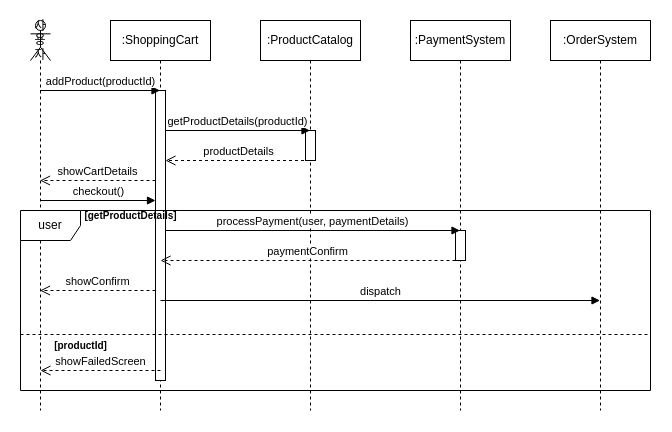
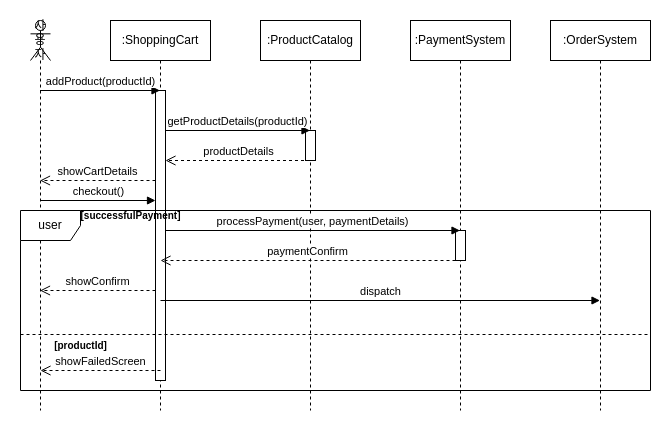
  <mxCell id="0" />
  <mxCell id="1" parent="0" />
  <mxCell id="2" value="사용자" style="shape=umlLifeline;perimeter=lifelinePerimeter;whiteSpace=wrap;html=1;container=1;dropTarget=0;collapsible=0;recursiveResize=0;outlineConnect=0;portConstraint=eastwest;newEdgeStyle={&quot;curved&quot;:0,&quot;rounded&quot;:0};participant=umlActor;size=40;" vertex="1" parent="1"><mxGeometry x="30" y="20" width="20" height="390" as="geometry" /></mxCell>
  <mxCell id="3" value=":ShoppingCart" style="shape=umlLifeline;perimeter=lifelinePerimeter;whiteSpace=wrap;html=1;container=1;dropTarget=0;collapsible=0;recursiveResize=0;outlineConnect=0;portConstraint=eastwest;newEdgeStyle={&quot;curved&quot;:0,&quot;rounded&quot;:0};" vertex="1" parent="1"><mxGeometry x="110" y="20" width="100" height="390" as="geometry" /></mxCell>
  <mxCell id="4" value="" style="html=1;points=[[0,0,0,0,5],[0,1,0,0,-5],[1,0,0,0,5],[1,1,0,0,-5]];perimeter=orthogonalPerimeter;outlineConnect=0;targetShapes=umlLifeline;portConstraint=eastwest;newEdgeStyle={&quot;curved&quot;:0,&quot;rounded&quot;:0};" vertex="1" parent="3"><mxGeometry x="45" y="70" width="10" height="290" as="geometry" /></mxCell>
  <mxCell id="5" value=":ProductCatalog" style="shape=umlLifeline;perimeter=lifelinePerimeter;whiteSpace=wrap;html=1;container=1;dropTarget=0;collapsible=0;recursiveResize=0;outlineConnect=0;portConstraint=eastwest;newEdgeStyle={&quot;curved&quot;:0,&quot;rounded&quot;:0};" vertex="1" parent="1"><mxGeometry x="260" y="20" width="100" height="390" as="geometry" /></mxCell>
  <mxCell id="6" value="" style="html=1;points=[[0,0,0,0,5],[0,1,0,0,-5],[1,0,0,0,5],[1,1,0,0,-5]];perimeter=orthogonalPerimeter;outlineConnect=0;targetShapes=umlLifeline;portConstraint=eastwest;newEdgeStyle={&quot;curved&quot;:0,&quot;rounded&quot;:0};" vertex="1" parent="5"><mxGeometry x="45" y="110" width="10" height="30" as="geometry" /></mxCell>
  <mxCell id="7" value=":PaymentSystem" style="shape=umlLifeline;perimeter=lifelinePerimeter;whiteSpace=wrap;html=1;container=1;dropTarget=0;collapsible=0;recursiveResize=0;outlineConnect=0;portConstraint=eastwest;newEdgeStyle={&quot;curved&quot;:0,&quot;rounded&quot;:0};" vertex="1" parent="1"><mxGeometry x="410" y="20" width="100" height="390" as="geometry" /></mxCell>
  <mxCell id="8" value="" style="html=1;points=[[0,0,0,0,5],[0,1,0,0,-5],[1,0,0,0,5],[1,1,0,0,-5]];perimeter=orthogonalPerimeter;outlineConnect=0;targetShapes=umlLifeline;portConstraint=eastwest;newEdgeStyle={&quot;curved&quot;:0,&quot;rounded&quot;:0};" vertex="1" parent="7"><mxGeometry x="45" y="210" width="10" height="30" as="geometry" /></mxCell>
  <mxCell id="9" value=":OrderSystem" style="shape=umlLifeline;perimeter=lifelinePerimeter;whiteSpace=wrap;html=1;container=1;dropTarget=0;collapsible=0;recursiveResize=0;outlineConnect=0;portConstraint=eastwest;newEdgeStyle={&quot;curved&quot;:0,&quot;rounded&quot;:0};" vertex="1" parent="1"><mxGeometry x="550" y="20" width="100" height="390" as="geometry" /></mxCell>
  <mxCell id="10" value="addProduct(productId)" style="html=1;verticalAlign=bottom;endArrow=block;curved=0;rounded=0;" edge="1" parent="1"><mxGeometry width="80" relative="1" as="geometry"><mxPoint x="39.5" y="90" as="sourcePoint" /><mxPoint x="159.5" y="90" as="targetPoint" /></mxGeometry></mxCell>
  <mxCell id="11" value="getProductDetails(productId)" style="html=1;verticalAlign=bottom;endArrow=block;curved=0;rounded=0;" edge="1" parent="1"><mxGeometry width="80" relative="1" as="geometry"><mxPoint x="165" y="130" as="sourcePoint" /><mxPoint x="309.5" y="130" as="targetPoint" /></mxGeometry></mxCell>
  <mxCell id="12" value="productDetails" style="html=1;verticalAlign=bottom;endArrow=open;dashed=1;endSize=8;curved=0;rounded=0;" edge="1" parent="1" target="4"><mxGeometry relative="1" as="geometry"><mxPoint x="309.5" y="160" as="sourcePoint" /><mxPoint x="100" y="190" as="targetPoint" /></mxGeometry></mxCell>
  <mxCell id="13" value="showCartDetails" style="html=1;verticalAlign=bottom;endArrow=open;dashed=1;endSize=8;curved=0;rounded=0;" edge="1" parent="1"><mxGeometry relative="1" as="geometry"><mxPoint x="155" y="180" as="sourcePoint" /><mxPoint x="39.5" y="180" as="targetPoint" /></mxGeometry></mxCell>
  <mxCell id="14" value="checkout()" style="html=1;verticalAlign=bottom;endArrow=block;curved=0;rounded=0;exitX=0.5;exitY=0.633;exitDx=0;exitDy=0;exitPerimeter=0;" edge="1" parent="1" target="4"><mxGeometry x="0.004" width="80" relative="1" as="geometry"><mxPoint x="40" y="200" as="sourcePoint" /><mxPoint x="150" y="200" as="targetPoint" /><mxPoint as="offset" /></mxGeometry></mxCell>
  <mxCell id="15" value="processPayment(user, paymentDetails)" style="html=1;verticalAlign=bottom;endArrow=block;curved=0;rounded=0;" edge="1" parent="1" target="7"><mxGeometry width="80" relative="1" as="geometry"><mxPoint x="165.25" y="230" as="sourcePoint" /><mxPoint x="454.75" y="230" as="targetPoint" /></mxGeometry></mxCell>
  <mxCell id="16" value="paymentConfirm" style="html=1;verticalAlign=bottom;endArrow=open;dashed=1;endSize=8;curved=0;rounded=0;" edge="1" parent="1" source="8"><mxGeometry x="0.002" relative="1" as="geometry"><mxPoint x="450" y="260" as="sourcePoint" /><mxPoint x="160" y="260" as="targetPoint" /><mxPoint as="offset" /></mxGeometry></mxCell>
  <mxCell id="17" value="showConfirm" style="html=1;verticalAlign=bottom;endArrow=open;dashed=1;endSize=8;curved=0;rounded=0;" edge="1" parent="1"><mxGeometry x="0.004" relative="1" as="geometry"><mxPoint x="155" y="290" as="sourcePoint" /><mxPoint x="39.5" y="290" as="targetPoint" /><mxPoint as="offset" /></mxGeometry></mxCell>
  <mxCell id="18" value="dispatch" style="html=1;verticalAlign=bottom;endArrow=block;curved=0;rounded=0;" edge="1" parent="1" target="9"><mxGeometry width="80" relative="1" as="geometry"><mxPoint x="160" y="300" as="sourcePoint" /><mxPoint x="240" y="300" as="targetPoint" /></mxGeometry></mxCell>
  <mxCell id="19" value="user" style="shape=umlFrame;whiteSpace=wrap;html=1;pointerEvents=0;" vertex="1" parent="1"><mxGeometry x="20" y="210" width="630" height="180" as="geometry" /></mxCell>
- <mxCell id="20" value="[getProductDetails]" style="text;html=1;align=center;verticalAlign=middle;resizable=0;points=[];autosize=1;strokeColor=none;fillColor=none;fontSize=10;fontStyle=1" vertex="1" parent="1"><mxGeometry x="70" y="200" width="120" height="30" as="geometry" /></mxCell>
+ <mxCell id="20" value="[successfulPayment]" style="text;html=1;align=center;verticalAlign=middle;resizable=0;points=[];autosize=1;strokeColor=none;fillColor=none;fontSize=10;fontStyle=1" vertex="1" parent="1"><mxGeometry x="70" y="200" width="120" height="30" as="geometry" /></mxCell>
  <mxCell id="21" value="" style="line;strokeWidth=1;fillColor=none;align=left;verticalAlign=middle;spacingTop=-1;spacingLeft=3;spacingRight=3;rotatable=0;labelPosition=right;points=[];portConstraint=eastwest;strokeColor=inherit;dashed=1;" vertex="1" parent="1"><mxGeometry x="20" y="330" width="630" height="8" as="geometry" /></mxCell>
  <mxCell id="22" value="[productId]" style="text;html=1;align=center;verticalAlign=middle;resizable=0;points=[];autosize=1;strokeColor=none;fillColor=none;fontSize=10;fontStyle=1" vertex="1" parent="1"><mxGeometry x="30" y="330" width="100" height="30" as="geometry" /></mxCell>
  <mxCell id="23" value="showFailedScreen" style="html=1;verticalAlign=bottom;endArrow=open;dashed=1;endSize=8;curved=0;rounded=0;" edge="1" parent="1"><mxGeometry relative="1" as="geometry"><mxPoint x="160" y="370" as="sourcePoint" /><mxPoint x="40" y="370" as="targetPoint" /></mxGeometry></mxCell>
